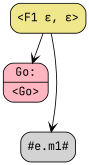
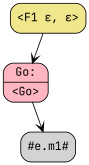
  digraph {
    fontname="JetBrains Mono"
    node [fontname="JetBrains Mono" shape=box style="rounded,filled"]
    edge [arrowhead=vee fontname="JetBrains Mono"]
    n1 [fillcolor=lightpink label="{Go:|\<Go\>}" shape=record]
    n2 [fillcolor=khaki label="<F1 ε, ε>"]
    n3 [fillcolor=lightgrey label="#e.m1#"]
    n2 -> n1
-   n2 -> n3
+   n1 -> n3
  }
